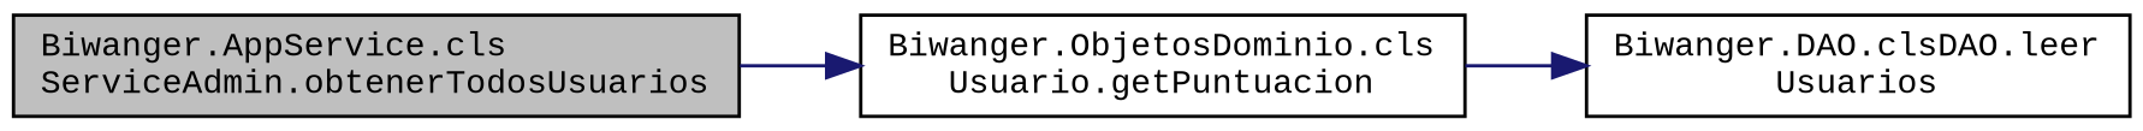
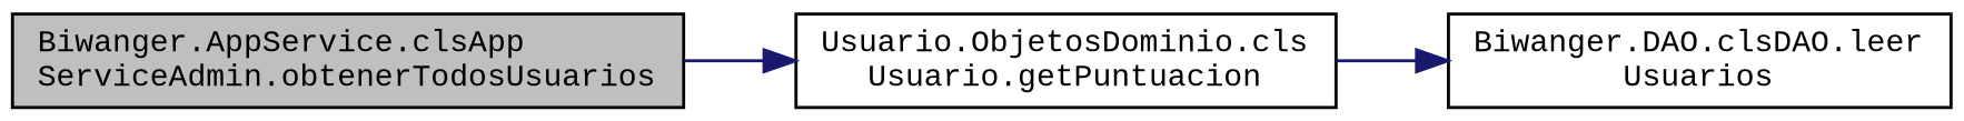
  digraph {
    fontname="Liberation Mono"
    rankdir=LR
    node [color=black fillcolor=white fontname="Liberation Mono" fontsize=10 shape=record style=filled]
    edge [color=midnightblue fontname="Liberation Mono" fontsize=10 labelfontname=Helvetica labelfontsize=10 style=solid]
-   n1 [fillcolor=grey75 fontcolor=black height=0.2 label="Biwanger.AppService.cls\lServiceAdmin.obtenerTodosUsuarios" width=0.4]
-   n2 [height=0.2 label="Biwanger.ObjetosDominio.cls\lUsuario.getPuntuacion" width=0.4]
+   n1 [fillcolor=grey75 fontcolor=black height=0.2 label="Biwanger.AppService.clsApp\lServiceAdmin.obtenerTodosUsuarios" width=0.4]
+   n2 [height=0.2 label="Usuario.ObjetosDominio.cls\lUsuario.getPuntuacion" width=0.4]
    n3 [height=0.2 label="Biwanger.DAO.clsDAO.leer\lUsuarios" width=0.4]
    n1 -> n2
    n2 -> n3
  }
